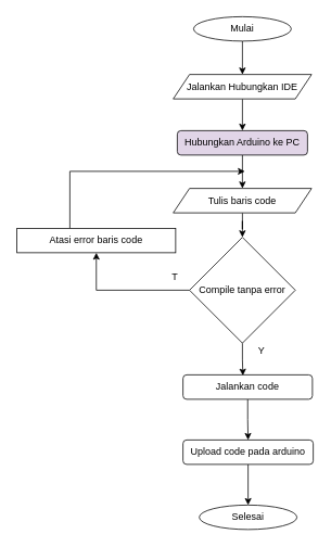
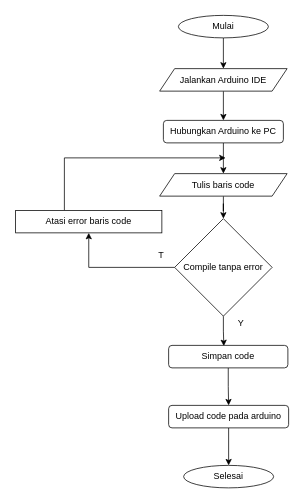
  <mxCell id="0" />
  <mxCell id="1" parent="0" />
  <mxCell id="2" value="" style="edgeStyle=orthogonalEdgeStyle;rounded=0;orthogonalLoop=1;jettySize=auto;html=1;" parent="1" source="3" target="7" edge="1"><mxGeometry relative="1" as="geometry" /></mxCell>
  <mxCell id="3" value="Mulai" style="ellipse;whiteSpace=wrap;html=1;rounded=1;" parent="1" vertex="1"><mxGeometry x="237" y="20" width="120" height="30" as="geometry" /></mxCell>
  <mxCell id="4" style="edgeStyle=orthogonalEdgeStyle;rounded=0;orthogonalLoop=1;jettySize=auto;html=1;exitX=0.5;exitY=1;exitDx=0;exitDy=0;entryX=0.5;entryY=0;entryDx=0;entryDy=0;" parent="1" source="5" target="9" edge="1"><mxGeometry relative="1" as="geometry" /></mxCell>
- <mxCell id="5" value="Hubungkan Arduino ke PC" style="rounded=1;whiteSpace=wrap;html=1;fillColor=#e1d5e7;" parent="1" vertex="1"><mxGeometry x="217" y="160" width="160" height="30" as="geometry" /></mxCell>
+ <mxCell id="5" value="Hubungkan Arduino ke PC" style="rounded=1;whiteSpace=wrap;html=1;" parent="1" vertex="1"><mxGeometry x="217" y="160" width="160" height="30" as="geometry" /></mxCell>
  <mxCell id="6" style="edgeStyle=orthogonalEdgeStyle;rounded=0;orthogonalLoop=1;jettySize=auto;html=1;exitX=0.5;exitY=1;exitDx=0;exitDy=0;entryX=0.5;entryY=0;entryDx=0;entryDy=0;" parent="1" source="7" target="5" edge="1"><mxGeometry relative="1" as="geometry" /></mxCell>
- <mxCell id="7" value="Jalankan Hubungkan IDE" style="shape=parallelogram;perimeter=parallelogramPerimeter;whiteSpace=wrap;html=1;fixedSize=1;rounded=0;" parent="1" vertex="1"><mxGeometry x="212" y="91" width="170" height="30" as="geometry" /></mxCell>
+ <mxCell id="7" value="Jalankan Arduino IDE" style="shape=parallelogram;perimeter=parallelogramPerimeter;whiteSpace=wrap;html=1;fixedSize=1;rounded=0;" parent="1" vertex="1"><mxGeometry x="212" y="91" width="170" height="30" as="geometry" /></mxCell>
  <mxCell id="8" value="" style="edgeStyle=orthogonalEdgeStyle;rounded=0;orthogonalLoop=1;jettySize=auto;html=1;" parent="1" source="9" target="12" edge="1"><mxGeometry relative="1" as="geometry" /></mxCell>
  <mxCell id="9" value="Tulis baris code" style="shape=parallelogram;perimeter=parallelogramPerimeter;whiteSpace=wrap;html=1;fixedSize=1;rounded=0;" parent="1" vertex="1"><mxGeometry x="212" y="231" width="170" height="30" as="geometry" /></mxCell>
  <mxCell id="10" style="edgeStyle=orthogonalEdgeStyle;rounded=0;orthogonalLoop=1;jettySize=auto;html=1;entryX=0.463;entryY=0.033;entryDx=0;entryDy=0;entryPerimeter=0;" parent="1" source="12" target="14" edge="1"><mxGeometry relative="1" as="geometry" /></mxCell>
  <mxCell id="11" style="edgeStyle=orthogonalEdgeStyle;rounded=0;orthogonalLoop=1;jettySize=auto;html=1;entryX=0.5;entryY=1;entryDx=0;entryDy=0;" parent="1" source="12" target="21" edge="1"><mxGeometry relative="1" as="geometry" /></mxCell>
  <mxCell id="12" value="Compile tanpa error" style="rhombus;whiteSpace=wrap;html=1;rounded=0;" parent="1" vertex="1"><mxGeometry x="232" y="291" width="130" height="130" as="geometry" /></mxCell>
  <mxCell id="13" style="edgeStyle=orthogonalEdgeStyle;rounded=0;orthogonalLoop=1;jettySize=auto;html=1;entryX=0.5;entryY=0;entryDx=0;entryDy=0;" parent="1" source="14" target="16" edge="1"><mxGeometry relative="1" as="geometry" /></mxCell>
- <mxCell id="14" value="Jalankan code" style="rounded=1;whiteSpace=wrap;html=1;" parent="1" vertex="1"><mxGeometry x="224" y="460" width="159" height="30" as="geometry" /></mxCell>
+ <mxCell id="14" value="Simpan code" style="rounded=1;whiteSpace=wrap;html=1;" parent="1" vertex="1"><mxGeometry x="224" y="460" width="159" height="30" as="geometry" /></mxCell>
  <mxCell id="15" style="edgeStyle=orthogonalEdgeStyle;rounded=0;orthogonalLoop=1;jettySize=auto;html=1;entryX=0.5;entryY=0;entryDx=0;entryDy=0;" parent="1" source="16" target="17" edge="1"><mxGeometry relative="1" as="geometry" /></mxCell>
  <mxCell id="16" value="Upload code pada arduino" style="rounded=1;whiteSpace=wrap;html=1;" parent="1" vertex="1"><mxGeometry x="224" y="540" width="160" height="30" as="geometry" /></mxCell>
  <mxCell id="17" value="Selesai" style="ellipse;whiteSpace=wrap;html=1;rounded=1;" parent="1" vertex="1"><mxGeometry x="244" y="620" width="120" height="30" as="geometry" /></mxCell>
  <mxCell id="18" value="Y" style="text;html=1;align=center;verticalAlign=middle;resizable=0;points=[];autosize=1;strokeColor=none;" parent="1" vertex="1"><mxGeometry x="310" y="420" width="20" height="20" as="geometry" /></mxCell>
  <mxCell id="19" value="T" style="text;html=1;align=center;verticalAlign=middle;resizable=0;points=[];autosize=1;strokeColor=none;" parent="1" vertex="1"><mxGeometry x="204" y="330" width="20" height="20" as="geometry" /></mxCell>
  <mxCell id="20" style="edgeStyle=orthogonalEdgeStyle;rounded=0;orthogonalLoop=1;jettySize=auto;html=1;" parent="1" source="21" edge="1"><mxGeometry relative="1" as="geometry"><mxPoint x="300" y="210" as="targetPoint" /><Array as="points"><mxPoint x="85" y="210" /></Array></mxGeometry></mxCell>
  <mxCell id="21" value="Atasi error baris code" style="rounded=0;whiteSpace=wrap;html=1;" parent="1" vertex="1"><mxGeometry x="20" y="280" width="195" height="30" as="geometry" /></mxCell>
